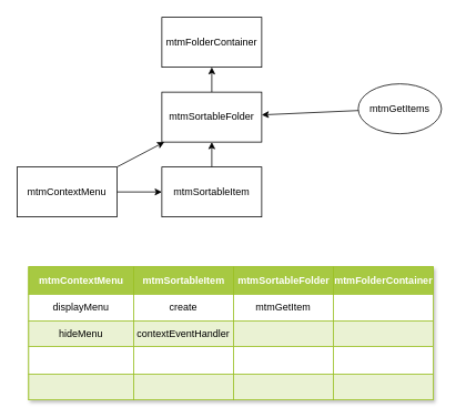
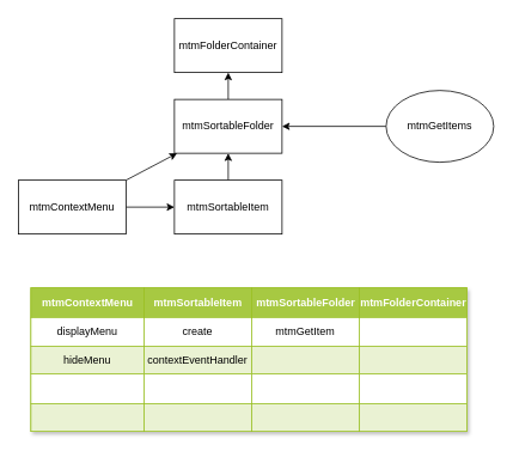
  <mxCell id="0" />
  <mxCell id="1" parent="0" />
  <mxCell id="2" style="edgeStyle=none;html=1;exitX=0.5;exitY=0;exitDx=0;exitDy=0;entryX=0.5;entryY=1;entryDx=0;entryDy=0;" edge="1" parent="1" source="3" target="5"><mxGeometry relative="1" as="geometry" /></mxCell>
  <mxCell id="3" value="mtmSortableItem" style="rounded=0;whiteSpace=wrap;html=1;" vertex="1" parent="1"><mxGeometry x="194" y="200" width="120" height="60" as="geometry" /></mxCell>
  <mxCell id="4" value="" style="edgeStyle=none;html=1;" edge="1" parent="1" source="5" target="6"><mxGeometry relative="1" as="geometry" /></mxCell>
  <mxCell id="5" value="mtmSortableFolder" style="rounded=0;whiteSpace=wrap;html=1;" vertex="1" parent="1"><mxGeometry x="194" y="110" width="120" height="60" as="geometry" /></mxCell>
  <mxCell id="6" value="mtmFolderContainer" style="rounded=0;whiteSpace=wrap;html=1;" vertex="1" parent="1"><mxGeometry x="194" y="20" width="120" height="60" as="geometry" /></mxCell>
  <mxCell id="7" value="" style="edgeStyle=none;html=1;" edge="1" parent="1" source="9" target="3"><mxGeometry relative="1" as="geometry" /></mxCell>
  <mxCell id="8" style="edgeStyle=none;html=1;exitX=1;exitY=0;exitDx=0;exitDy=0;" edge="1" parent="1" source="9" target="5"><mxGeometry relative="1" as="geometry" /></mxCell>
  <mxCell id="9" value="mtmContextMenu" style="rounded=0;whiteSpace=wrap;html=1;" vertex="1" parent="1"><mxGeometry x="20" y="200" width="120" height="60" as="geometry" /></mxCell>
  <mxCell id="10" value="" style="edgeStyle=none;html=1;" edge="1" parent="1" source="11" target="5"><mxGeometry relative="1" as="geometry" /></mxCell>
- <mxCell id="11" value="mtmGetItems" style="ellipse;whiteSpace=wrap;html=1;" vertex="1" parent="1"><mxGeometry x="430" y="100" width="100" height="60" as="geometry" /></mxCell>
+ <mxCell id="11" value="mtmGetItems" style="ellipse;whiteSpace=wrap;html=1;" vertex="1" parent="1"><mxGeometry x="430" y="100" width="120" height="80" as="geometry" /></mxCell>
  <mxCell id="12" value="Assets" style="childLayout=tableLayout;recursiveResize=0;strokeColor=#98bf21;fillColor=#A7C942;shadow=1;" vertex="1" parent="1"><mxGeometry x="34" y="320" width="486" height="160" as="geometry" /></mxCell>
  <mxCell id="13" style="shape=tableRow;horizontal=0;startSize=0;swimlaneHead=0;swimlaneBody=0;top=0;left=0;bottom=0;right=0;dropTarget=0;collapsible=0;recursiveResize=0;expand=0;fontStyle=0;strokeColor=inherit;fillColor=#ffffff;" vertex="1" parent="12"><mxGeometry width="486" height="33" as="geometry" /></mxCell>
  <mxCell id="14" value="mtmContextMenu" style="connectable=0;recursiveResize=0;strokeColor=inherit;fillColor=#A7C942;align=center;fontStyle=1;fontColor=#FFFFFF;html=1;" vertex="1" parent="13"><mxGeometry width="126" height="33" as="geometry"><mxRectangle width="126" height="33" as="alternateBounds" /></mxGeometry></mxCell>
  <mxCell id="15" value="mtmSortableItem" style="connectable=0;recursiveResize=0;strokeColor=inherit;fillColor=#A7C942;align=center;fontStyle=1;fontColor=#FFFFFF;html=1;" vertex="1" parent="13"><mxGeometry x="126" width="120" height="33" as="geometry"><mxRectangle width="120" height="33" as="alternateBounds" /></mxGeometry></mxCell>
  <mxCell id="16" value="mtmSortableFolder" style="connectable=0;recursiveResize=0;strokeColor=inherit;fillColor=#A7C942;align=center;fontStyle=1;fontColor=#FFFFFF;html=1;" vertex="1" parent="13"><mxGeometry x="246" width="120" height="33" as="geometry"><mxRectangle width="120" height="33" as="alternateBounds" /></mxGeometry></mxCell>
  <mxCell id="17" value="mtmFolderContainer" style="connectable=0;recursiveResize=0;strokeColor=inherit;fillColor=#A7C942;align=center;fontStyle=1;fontColor=#FFFFFF;html=1;" vertex="1" parent="13"><mxGeometry x="366" width="120" height="33" as="geometry"><mxRectangle width="120" height="33" as="alternateBounds" /></mxGeometry></mxCell>
  <mxCell id="18" value="" style="shape=tableRow;horizontal=0;startSize=0;swimlaneHead=0;swimlaneBody=0;top=0;left=0;bottom=0;right=0;dropTarget=0;collapsible=0;recursiveResize=0;expand=0;fontStyle=0;strokeColor=inherit;fillColor=#ffffff;" vertex="1" parent="12"><mxGeometry y="33" width="486" height="32" as="geometry" /></mxCell>
  <mxCell id="19" value="displayMenu" style="connectable=0;recursiveResize=0;strokeColor=inherit;fillColor=inherit;align=center;whiteSpace=wrap;html=1;" vertex="1" parent="18"><mxGeometry width="126" height="32" as="geometry"><mxRectangle width="126" height="32" as="alternateBounds" /></mxGeometry></mxCell>
  <mxCell id="20" value="create" style="connectable=0;recursiveResize=0;strokeColor=inherit;fillColor=inherit;align=center;whiteSpace=wrap;html=1;" vertex="1" parent="18"><mxGeometry x="126" width="120" height="32" as="geometry"><mxRectangle width="120" height="32" as="alternateBounds" /></mxGeometry></mxCell>
  <mxCell id="21" value="mtmGetItem" style="connectable=0;recursiveResize=0;strokeColor=inherit;fillColor=inherit;align=center;whiteSpace=wrap;html=1;" vertex="1" parent="18"><mxGeometry x="246" width="120" height="32" as="geometry"><mxRectangle width="120" height="32" as="alternateBounds" /></mxGeometry></mxCell>
  <mxCell id="22" style="connectable=0;recursiveResize=0;strokeColor=inherit;fillColor=inherit;align=center;whiteSpace=wrap;html=1;" vertex="1" parent="18"><mxGeometry x="366" width="120" height="32" as="geometry"><mxRectangle width="120" height="32" as="alternateBounds" /></mxGeometry></mxCell>
  <mxCell id="23" value="" style="shape=tableRow;horizontal=0;startSize=0;swimlaneHead=0;swimlaneBody=0;top=0;left=0;bottom=0;right=0;dropTarget=0;collapsible=0;recursiveResize=0;expand=0;fontStyle=1;strokeColor=inherit;fillColor=#EAF2D3;" vertex="1" parent="12"><mxGeometry y="65" width="486" height="31" as="geometry" /></mxCell>
  <mxCell id="24" value="hideMenu" style="connectable=0;recursiveResize=0;strokeColor=inherit;fillColor=inherit;whiteSpace=wrap;html=1;" vertex="1" parent="23"><mxGeometry width="126" height="31" as="geometry"><mxRectangle width="126" height="31" as="alternateBounds" /></mxGeometry></mxCell>
  <mxCell id="25" value="contextEventHandler" style="connectable=0;recursiveResize=0;strokeColor=inherit;fillColor=inherit;whiteSpace=wrap;html=1;" vertex="1" parent="23"><mxGeometry x="126" width="120" height="31" as="geometry"><mxRectangle width="120" height="31" as="alternateBounds" /></mxGeometry></mxCell>
  <mxCell id="26" value="" style="connectable=0;recursiveResize=0;strokeColor=inherit;fillColor=inherit;whiteSpace=wrap;html=1;" vertex="1" parent="23"><mxGeometry x="246" width="120" height="31" as="geometry"><mxRectangle width="120" height="31" as="alternateBounds" /></mxGeometry></mxCell>
  <mxCell id="27" style="connectable=0;recursiveResize=0;strokeColor=inherit;fillColor=inherit;whiteSpace=wrap;html=1;" vertex="1" parent="23"><mxGeometry x="366" width="120" height="31" as="geometry"><mxRectangle width="120" height="31" as="alternateBounds" /></mxGeometry></mxCell>
  <mxCell id="28" value="" style="shape=tableRow;horizontal=0;startSize=0;swimlaneHead=0;swimlaneBody=0;top=0;left=0;bottom=0;right=0;dropTarget=0;collapsible=0;recursiveResize=0;expand=0;fontStyle=0;strokeColor=inherit;fillColor=#ffffff;" vertex="1" parent="12"><mxGeometry y="96" width="486" height="33" as="geometry" /></mxCell>
  <mxCell id="29" value="" style="connectable=0;recursiveResize=0;strokeColor=inherit;fillColor=inherit;fontStyle=0;align=center;whiteSpace=wrap;html=1;" vertex="1" parent="28"><mxGeometry width="126" height="33" as="geometry"><mxRectangle width="126" height="33" as="alternateBounds" /></mxGeometry></mxCell>
  <mxCell id="30" value="" style="connectable=0;recursiveResize=0;strokeColor=inherit;fillColor=inherit;fontStyle=0;align=center;whiteSpace=wrap;html=1;" vertex="1" parent="28"><mxGeometry x="126" width="120" height="33" as="geometry"><mxRectangle width="120" height="33" as="alternateBounds" /></mxGeometry></mxCell>
  <mxCell id="31" value="" style="connectable=0;recursiveResize=0;strokeColor=inherit;fillColor=inherit;fontStyle=0;align=center;whiteSpace=wrap;html=1;" vertex="1" parent="28"><mxGeometry x="246" width="120" height="33" as="geometry"><mxRectangle width="120" height="33" as="alternateBounds" /></mxGeometry></mxCell>
  <mxCell id="32" style="connectable=0;recursiveResize=0;strokeColor=inherit;fillColor=inherit;fontStyle=0;align=center;whiteSpace=wrap;html=1;" vertex="1" parent="28"><mxGeometry x="366" width="120" height="33" as="geometry"><mxRectangle width="120" height="33" as="alternateBounds" /></mxGeometry></mxCell>
  <mxCell id="33" value="" style="shape=tableRow;horizontal=0;startSize=0;swimlaneHead=0;swimlaneBody=0;top=0;left=0;bottom=0;right=0;dropTarget=0;collapsible=0;recursiveResize=0;expand=0;fontStyle=1;strokeColor=inherit;fillColor=#EAF2D3;" vertex="1" parent="12"><mxGeometry y="129" width="486" height="31" as="geometry" /></mxCell>
  <mxCell id="34" value="" style="connectable=0;recursiveResize=0;strokeColor=inherit;fillColor=inherit;whiteSpace=wrap;html=1;" vertex="1" parent="33"><mxGeometry width="126" height="31" as="geometry"><mxRectangle width="126" height="31" as="alternateBounds" /></mxGeometry></mxCell>
  <mxCell id="35" value="" style="connectable=0;recursiveResize=0;strokeColor=inherit;fillColor=inherit;whiteSpace=wrap;html=1;" vertex="1" parent="33"><mxGeometry x="126" width="120" height="31" as="geometry"><mxRectangle width="120" height="31" as="alternateBounds" /></mxGeometry></mxCell>
  <mxCell id="36" value="" style="connectable=0;recursiveResize=0;strokeColor=inherit;fillColor=inherit;whiteSpace=wrap;html=1;" vertex="1" parent="33"><mxGeometry x="246" width="120" height="31" as="geometry"><mxRectangle width="120" height="31" as="alternateBounds" /></mxGeometry></mxCell>
  <mxCell id="37" style="connectable=0;recursiveResize=0;strokeColor=inherit;fillColor=inherit;whiteSpace=wrap;html=1;" vertex="1" parent="33"><mxGeometry x="366" width="120" height="31" as="geometry"><mxRectangle width="120" height="31" as="alternateBounds" /></mxGeometry></mxCell>
